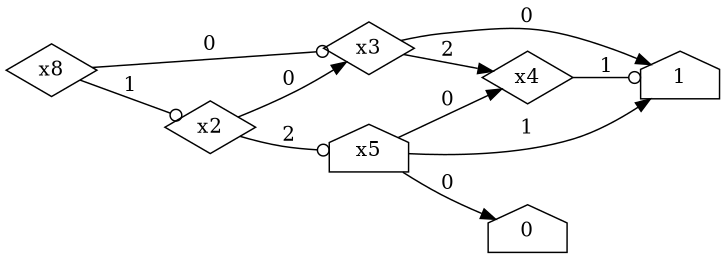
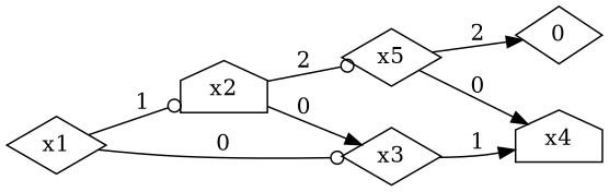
  digraph {
    rankdir=LR
    node [shape=house]
    edge [arrowhead=normal]
-   n1 [label=x8 shape=diamond]
-   n2 [label=x2 shape=diamond]
+   n1 [label=x1 shape=diamond]
+   n2 [label=x2]
    n3 [label=x3 shape=diamond]
-   n4 [label=x5]
-   n5 [label=1]
-   n6 [label=x4 shape=diamond]
-   n7 [label=0]
+   n4 [label=x5 shape=diamond]
+   n6 [label=x4]
+   n7 [label=0 shape=diamond]
    n1 -> n2 [arrowhead=odot label=1]
    n1 -> n3 [arrowhead=odot label=0]
    n2 -> n3 [label=0]
    n2 -> n4 [arrowhead=odot label=2]
-   n3 -> n5 [label=0]
-   n3 -> n6 [label=2]
-   n4 -> n5 [label=1]
+   n3 -> n6 [label=1]
    n4 -> n6 [label=0]
-   n4 -> n7 [label=0]
-   n6 -> n5 [arrowhead=odot label=1]
+   n4 -> n7 [label=2]
  }
